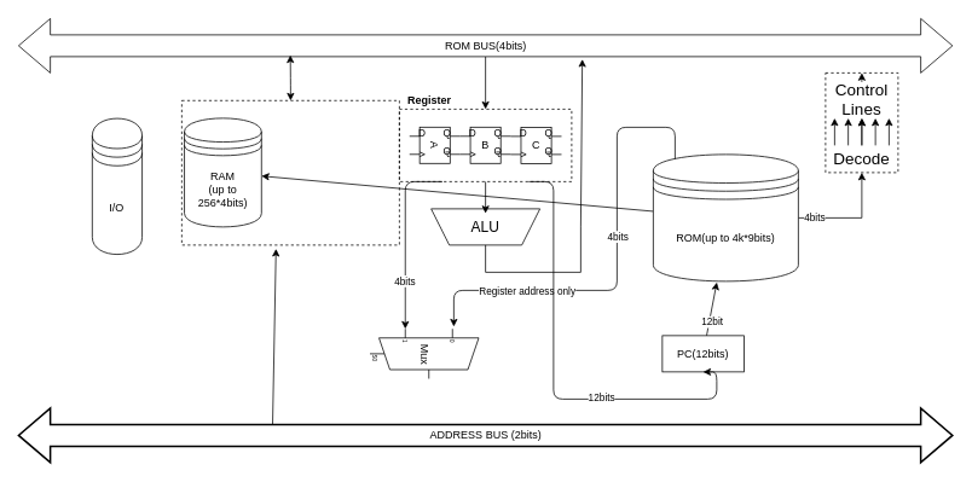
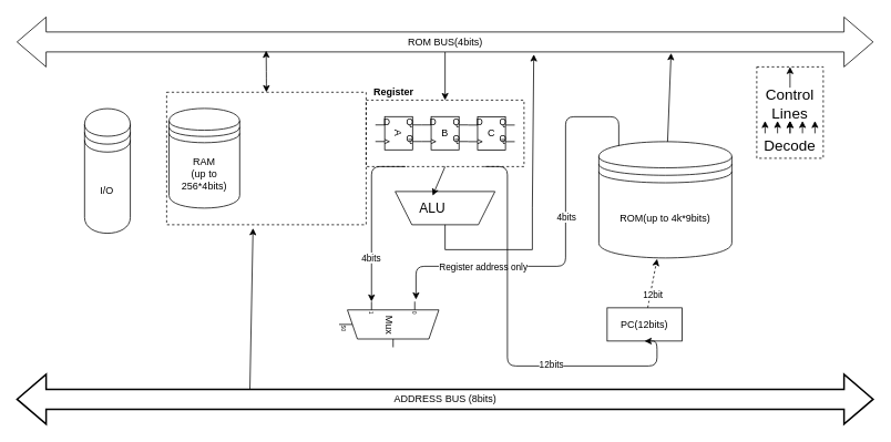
  <mxCell id="0" />
  <mxCell id="1" parent="0" />
  <mxCell id="2" style="edgeStyle=none;rounded=0;html=1;startArrow=none;startFill=0;endArrow=classic;endFill=1;exitX=0.272;exitY=0.333;exitDx=0;exitDy=0;exitPerimeter=0;entryX=0.433;entryY=1.026;entryDx=0;entryDy=0;entryPerimeter=0;" parent="1" source="3" target="52" edge="1"><mxGeometry relative="1" as="geometry"><mxPoint x="331.71" y="468.48" as="sourcePoint" /><mxPoint x="300" y="270" as="targetPoint" /></mxGeometry></mxCell>
- <mxCell id="3" value="ADDRESS BUS (2bits)" style="html=1;shadow=0;dashed=0;align=center;verticalAlign=middle;shape=mxgraph.arrows2.twoWayArrow;dy=0.6;dx=35;strokeWidth=2;" parent="1" vertex="1"><mxGeometry x="20" y="450" width="1030" height="60" as="geometry" /></mxCell>
- <mxCell id="4" style="edgeStyle=none;rounded=0;html=1;startArrow=none;startFill=0;endArrow=classic;endFill=1;entryX=0.438;entryY=1.008;entryDx=0;entryDy=0;entryPerimeter=0;" parent="1" source="6" target="13" edge="1"><mxGeometry relative="1" as="geometry"><mxPoint x="730" y="350" as="targetPoint" /></mxGeometry></mxCell>
+ <mxCell id="3" value="ADDRESS BUS (8bits)" style="html=1;shadow=0;dashed=0;align=center;verticalAlign=middle;shape=mxgraph.arrows2.twoWayArrow;dy=0.6;dx=35;strokeWidth=2;" parent="1" vertex="1"><mxGeometry x="20" y="450" width="1030" height="60" as="geometry" /></mxCell>
+ <mxCell id="4" style="edgeStyle=none;rounded=0;html=1;startArrow=none;startFill=0;endArrow=classic;endFill=1;entryX=0.438;entryY=1.008;entryDx=0;entryDy=0;entryPerimeter=0;dashed=1;" parent="1" source="6" target="13" edge="1"><mxGeometry relative="1" as="geometry"><mxPoint x="730" y="350" as="targetPoint" /></mxGeometry></mxCell>
  <mxCell id="5" value="12bit" style="edgeLabel;html=1;align=center;verticalAlign=middle;resizable=0;points=[];" parent="4" vertex="1" connectable="0"><mxGeometry x="-0.472" y="-3" relative="1" as="geometry"><mxPoint as="offset" /></mxGeometry></mxCell>
  <mxCell id="6" value="PC(12bits)" style="rounded=0;whiteSpace=wrap;html=1;" parent="1" vertex="1"><mxGeometry x="730" y="370" width="90" height="40" as="geometry" /></mxCell>
- <mxCell id="7" style="edgeStyle=none;rounded=0;html=1;entryX=0.5;entryY=1;entryDx=0;entryDy=0;startArrow=none;startFill=0;endArrow=classic;endFill=1;" parent="1" source="13" target="28" edge="1"><mxGeometry relative="1" as="geometry"><Array as="points"><mxPoint x="950" y="240" /></Array></mxGeometry></mxCell>
- <mxCell id="8" value="4bits" style="edgeLabel;html=1;align=center;verticalAlign=middle;resizable=0;points=[];" vertex="1" connectable="0" parent="7"><mxGeometry x="-0.718" y="1" relative="1" as="geometry"><mxPoint as="offset" /></mxGeometry></mxCell>
- <mxCell id="9" style="edgeStyle=none;rounded=0;html=1;startArrow=none;startFill=0;endArrow=classic;endFill=1;" parent="1" source="13" edge="1" target="53"><mxGeometry relative="1" as="geometry"><mxPoint x="740.62" y="64.52" as="targetPoint" /></mxGeometry></mxCell>
+ <mxCell id="9" style="edgeStyle=none;rounded=0;html=1;entryX=0.764;entryY=0.724;entryDx=0;entryDy=0;entryPerimeter=0;startArrow=none;startFill=0;endArrow=classic;endFill=1;" parent="1" source="13" edge="1" target="38"><mxGeometry relative="1" as="geometry"><mxPoint x="740.62" y="64.52" as="targetPoint" /></mxGeometry></mxCell>
  <mxCell id="10" style="edgeStyle=orthogonalEdgeStyle;html=1;exitX=0.15;exitY=0.05;exitDx=0;exitDy=0;exitPerimeter=0;" edge="1" parent="1" source="13"><mxGeometry relative="1" as="geometry"><mxPoint x="500" y="360" as="targetPoint" /><Array as="points"><mxPoint x="744" y="140" /><mxPoint x="680" y="140" /><mxPoint x="680" y="320" /><mxPoint x="500" y="320" /></Array></mxGeometry></mxCell>
  <mxCell id="11" value="Register address only" style="edgeLabel;html=1;align=center;verticalAlign=middle;resizable=0;points=[];" vertex="1" connectable="0" parent="10"><mxGeometry x="0.619" y="4" relative="1" as="geometry"><mxPoint x="25" y="-4" as="offset" /></mxGeometry></mxCell>
  <mxCell id="12" value="4bits" style="edgeLabel;html=1;align=center;verticalAlign=middle;resizable=0;points=[];" vertex="1" connectable="0" parent="10"><mxGeometry x="0.293" y="-1" relative="1" as="geometry"><mxPoint x="43" y="-59" as="offset" /></mxGeometry></mxCell>
  <mxCell id="13" value="ROM(up to 4k*9bits)" style="shape=datastore;whiteSpace=wrap;html=1;" parent="1" vertex="1"><mxGeometry x="720" y="170" width="160" height="140" as="geometry" /></mxCell>
  <mxCell id="14" value="" style="group" parent="1" vertex="1" connectable="0"><mxGeometry x="440" y="100" width="190" height="100" as="geometry" /></mxCell>
  <mxCell id="15" value="" style="group;rotation=0;" parent="14" vertex="1" connectable="0"><mxGeometry x="122.941" y="40" width="67.059" height="60" as="geometry" /></mxCell>
  <mxCell id="16" value="" style="verticalLabelPosition=bottom;shadow=0;dashed=0;align=center;html=1;verticalAlign=top;shape=mxgraph.electrical.logic_gates.d_type_flip-flop;rotation=0;" parent="15" vertex="1"><mxGeometry width="55.882" height="40" as="geometry" /></mxCell>
  <mxCell id="17" value="C" style="text;html=1;align=center;verticalAlign=middle;whiteSpace=wrap;rounded=0;rotation=0;" parent="15" vertex="1"><mxGeometry x="11.176" y="8.12" width="33.529" height="23.762" as="geometry" /></mxCell>
  <mxCell id="18" value="" style="rounded=0;whiteSpace=wrap;html=1;fillColor=none;dashed=1;" parent="15" vertex="1"><mxGeometry x="-122.941" y="-20" width="190" height="80" as="geometry" /></mxCell>
  <mxCell id="19" value="" style="group;rotation=0;" parent="15" vertex="1" connectable="0"><mxGeometry x="-55.882" y="-0.13" width="55.882" height="40.13" as="geometry" /></mxCell>
  <mxCell id="20" value="" style="verticalLabelPosition=bottom;shadow=0;dashed=0;align=center;html=1;verticalAlign=top;shape=mxgraph.electrical.logic_gates.d_type_flip-flop;rotation=0;" parent="19" vertex="1"><mxGeometry width="55.882" height="40" as="geometry" /></mxCell>
  <mxCell id="21" value="B" style="text;html=1;align=center;verticalAlign=middle;whiteSpace=wrap;rounded=0;rotation=0;" parent="19" vertex="1"><mxGeometry x="11.176" y="8" width="33.529" height="23.762" as="geometry" /></mxCell>
  <mxCell id="22" value="" style="group;rotation=0;" parent="15" vertex="1" connectable="0"><mxGeometry x="-111.765" y="-0.13" width="55.882" height="40.13" as="geometry" /></mxCell>
  <mxCell id="23" value="" style="verticalLabelPosition=bottom;shadow=0;dashed=0;align=center;html=1;verticalAlign=top;shape=mxgraph.electrical.logic_gates.d_type_flip-flop;rotation=0;" parent="22" vertex="1"><mxGeometry width="55.882" height="40" as="geometry" /></mxCell>
  <mxCell id="24" value="A" style="text;html=1;align=center;verticalAlign=middle;whiteSpace=wrap;rounded=0;rotation=90;" parent="22" vertex="1"><mxGeometry x="11.176" y="8" width="33.529" height="23.762" as="geometry" /></mxCell>
  <mxCell id="25" value="Register" style="text;html=1;strokeColor=none;fillColor=none;align=center;verticalAlign=middle;whiteSpace=wrap;rounded=0;dashed=1;fontStyle=1" parent="14" vertex="1"><mxGeometry width="67.059" height="20" as="geometry" /></mxCell>
  <mxCell id="26" value="" style="group" parent="1" vertex="1" connectable="0"><mxGeometry x="910" y="80" width="80" height="110" as="geometry" /></mxCell>
  <mxCell id="27" value="" style="whiteSpace=wrap;html=1;fillColor=none;dashed=1;" parent="26" vertex="1"><mxGeometry width="80" height="110" as="geometry" /></mxCell>
  <mxCell id="28" value="&lt;font style=&quot;font-size: 18px;&quot;&gt;Decode&lt;/font&gt;" style="text;html=1;align=center;verticalAlign=middle;whiteSpace=wrap;rounded=0;" parent="26" vertex="1"><mxGeometry x="10" y="80" width="60" height="30" as="geometry" /></mxCell>
  <mxCell id="29" style="edgeStyle=none;rounded=0;html=1;startArrow=none;startFill=0;endArrow=classic;endFill=1;" parent="26" source="30" target="27" edge="1"><mxGeometry relative="1" as="geometry" /></mxCell>
- <mxCell id="30" value="&lt;font style=&quot;font-size: 18px;&quot;&gt;Control Lines&lt;/font&gt;" style="text;html=1;align=center;verticalAlign=middle;whiteSpace=wrap;rounded=0;" parent="26" vertex="1"><mxGeometry x="10" y="10" width="60" height="40" as="geometry" /></mxCell>
+ <mxCell id="30" value="&lt;font style=&quot;font-size: 18px;&quot;&gt;Control Lines&lt;/font&gt;" style="text;html=1;align=center;verticalAlign=middle;whiteSpace=wrap;rounded=0;" parent="26" vertex="1"><mxGeometry x="10" y="25" width="60" height="40" as="geometry" /></mxCell>
  <mxCell id="31" style="edgeStyle=orthogonalEdgeStyle;rounded=0;orthogonalLoop=1;jettySize=auto;html=1;exitX=0;exitY=0;exitDx=0;exitDy=0;entryX=0;entryY=1;entryDx=0;entryDy=0;" parent="26" source="28" target="30" edge="1"><mxGeometry relative="1" as="geometry" /></mxCell>
  <mxCell id="32" style="edgeStyle=orthogonalEdgeStyle;rounded=0;orthogonalLoop=1;jettySize=auto;html=1;exitX=0.25;exitY=0;exitDx=0;exitDy=0;entryX=0.25;entryY=1;entryDx=0;entryDy=0;" parent="26" source="28" target="30" edge="1"><mxGeometry relative="1" as="geometry" /></mxCell>
  <mxCell id="33" style="edgeStyle=orthogonalEdgeStyle;rounded=0;orthogonalLoop=1;jettySize=auto;html=1;exitX=0.5;exitY=0;exitDx=0;exitDy=0;entryX=0.5;entryY=1;entryDx=0;entryDy=0;" parent="26" source="28" target="30" edge="1"><mxGeometry relative="1" as="geometry" /></mxCell>
  <mxCell id="34" style="edgeStyle=orthogonalEdgeStyle;rounded=0;orthogonalLoop=1;jettySize=auto;html=1;exitX=0.75;exitY=0;exitDx=0;exitDy=0;entryX=0.75;entryY=1;entryDx=0;entryDy=0;" parent="26" source="28" target="30" edge="1"><mxGeometry relative="1" as="geometry" /></mxCell>
  <mxCell id="35" style="edgeStyle=orthogonalEdgeStyle;rounded=0;orthogonalLoop=1;jettySize=auto;html=1;exitX=1;exitY=0;exitDx=0;exitDy=0;entryX=1;entryY=1;entryDx=0;entryDy=0;" parent="26" source="28" target="30" edge="1"><mxGeometry relative="1" as="geometry" /></mxCell>
  <mxCell id="36" value="" style="edgeStyle=none;html=1;" parent="26" source="28" target="30" edge="1"><mxGeometry relative="1" as="geometry" /></mxCell>
  <mxCell id="37" style="edgeStyle=none;html=1;startArrow=classic;startFill=1;endArrow=none;endFill=0;entryX=0.5;entryY=0;entryDx=0;entryDy=42;entryPerimeter=0;" parent="1" source="18" target="38" edge="1"><mxGeometry relative="1" as="geometry"><mxPoint x="385" y="50" as="targetPoint" /></mxGeometry></mxCell>
  <mxCell id="38" value="ROM BUS(4bits)" style="html=1;shadow=0;dashed=0;align=center;verticalAlign=middle;shape=mxgraph.arrows2.twoWayArrow;dy=0.6;dx=35;" parent="1" vertex="1"><mxGeometry x="20" y="20" width="1030" height="60" as="geometry" /></mxCell>
  <mxCell id="39" value="" style="group" parent="1" vertex="1" connectable="0"><mxGeometry x="475" y="230" width="120" height="40.0" as="geometry" /></mxCell>
  <mxCell id="40" value="" style="shape=trapezoid;perimeter=trapezoidPerimeter;whiteSpace=wrap;html=1;fixedSize=1;rotation=-180;size=20;" parent="39" vertex="1"><mxGeometry y="7.105e-15" width="120" height="40" as="geometry" /></mxCell>
- <mxCell id="41" value="ALU" style="text;html=1;align=center;verticalAlign=middle;whiteSpace=wrap;rounded=0;fontSize=16;" parent="39" vertex="1"><mxGeometry x="30" y="5.0" width="60" height="30" as="geometry" /></mxCell>
+ <mxCell id="41" value="ALU" style="text;html=1;align=center;verticalAlign=middle;whiteSpace=wrap;rounded=0;fontSize=16;" parent="39" vertex="1"><mxGeometry x="15" y="5.0" width="60" height="30" as="geometry" /></mxCell>
  <mxCell id="42" style="edgeStyle=none;html=1;exitX=0.5;exitY=1;exitDx=0;exitDy=0;entryX=0.5;entryY=0;entryDx=0;entryDy=0;startArrow=none;startFill=0;endArrow=classic;endFill=1;" parent="1" source="18" target="41" edge="1"><mxGeometry relative="1" as="geometry" /></mxCell>
  <mxCell id="43" style="edgeStyle=none;html=1;entryX=0.458;entryY=0.749;entryDx=0;entryDy=0;entryPerimeter=0;startArrow=none;startFill=0;endArrow=classic;endFill=1;rounded=0;exitX=0.5;exitY=0;exitDx=0;exitDy=0;" parent="1" source="40" edge="1"><mxGeometry relative="1" as="geometry"><mxPoint x="641.74" y="64.94" as="targetPoint" /><Array as="points"><mxPoint x="535" y="300" /><mxPoint x="640" y="300" /><mxPoint x="640" y="250" /></Array></mxGeometry></mxCell>
  <mxCell id="44" value="Mux" style="shadow=0;dashed=0;align=center;html=1;strokeWidth=1;shape=mxgraph.electrical.abstract.mux2;rounded=0;strokeColor=default;fillColor=default;rotation=90;" parent="1" vertex="1"><mxGeometry x="440" y="330" width="55" height="120" as="geometry" /></mxCell>
  <mxCell id="45" style="edgeStyle=orthogonalEdgeStyle;html=1;exitX=0.25;exitY=1;exitDx=0;exitDy=0;entryX=0;entryY=0.65;entryDx=0;entryDy=3;entryPerimeter=0;" edge="1" parent="1" source="18" target="44"><mxGeometry relative="1" as="geometry"><Array as="points"><mxPoint x="447" y="200" /></Array></mxGeometry></mxCell>
  <mxCell id="46" value="4bits" style="edgeLabel;html=1;align=center;verticalAlign=middle;resizable=0;points=[];" vertex="1" connectable="0" parent="45"><mxGeometry x="0.477" y="-1" relative="1" as="geometry"><mxPoint as="offset" /></mxGeometry></mxCell>
  <mxCell id="47" style="edgeStyle=orthogonalEdgeStyle;html=1;exitX=0.5;exitY=0;exitDx=0;exitDy=0;entryX=0.291;entryY=0.675;entryDx=0;entryDy=0;entryPerimeter=0;startArrow=classic;startFill=1;" edge="1" parent="1" source="52" target="38"><mxGeometry relative="1" as="geometry" /></mxCell>
  <mxCell id="48" style="edgeStyle=orthogonalEdgeStyle;html=1;exitX=0.75;exitY=1;exitDx=0;exitDy=0;entryX=0.5;entryY=1;entryDx=0;entryDy=0;startArrow=none;startFill=0;" edge="1" parent="1" source="18" target="6"><mxGeometry relative="1" as="geometry"><Array as="points"><mxPoint x="610" y="200" /><mxPoint x="610" y="440" /><mxPoint x="790" y="440" /></Array></mxGeometry></mxCell>
  <mxCell id="49" value="12bits" style="edgeLabel;html=1;align=center;verticalAlign=middle;resizable=0;points=[];" vertex="1" connectable="0" parent="48"><mxGeometry x="0.299" y="2" relative="1" as="geometry"><mxPoint as="offset" /></mxGeometry></mxCell>
  <mxCell id="50" value="I/O" style="shape=datastore;whiteSpace=wrap;html=1;rounded=0;strokeColor=default;fillColor=default;movable=1;resizable=1;rotatable=1;deletable=1;editable=1;connectable=1;" parent="1" vertex="1"><mxGeometry x="101.29" y="130.27" width="55" height="150" as="geometry" /></mxCell>
  <mxCell id="51" value="" style="group" vertex="1" connectable="0" parent="1"><mxGeometry x="200" y="90.54" width="240" height="179.46" as="geometry" /></mxCell>
  <mxCell id="52" value="" style="rounded=0;whiteSpace=wrap;html=1;fillColor=none;strokeColor=default;dashed=1;" parent="51" vertex="1"><mxGeometry y="20" width="240" height="159.46" as="geometry" /></mxCell>
  <mxCell id="53" value="RAM&lt;br&gt;(up to 256*4bits)" style="shape=datastore;whiteSpace=wrap;html=1;" parent="51" vertex="1"><mxGeometry x="2.903" y="39.46" width="85" height="120.0" as="geometry" /></mxCell>
